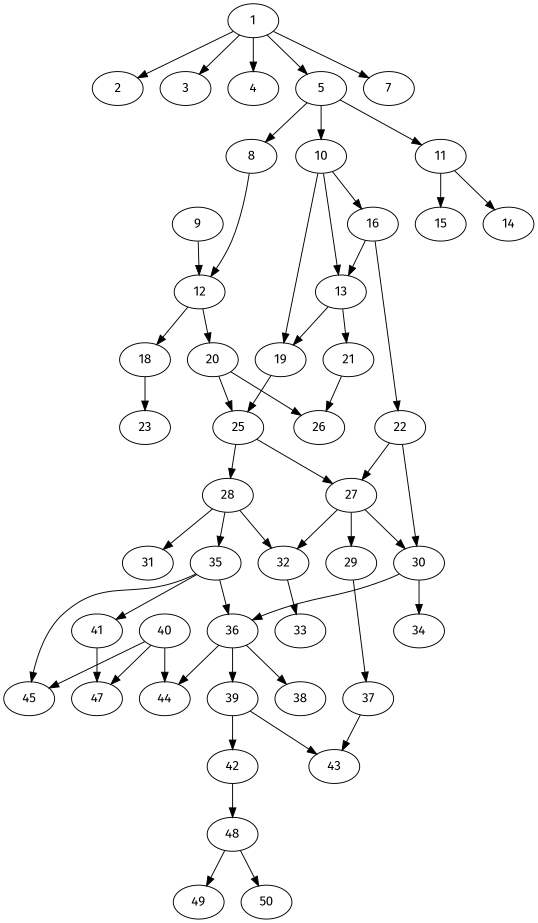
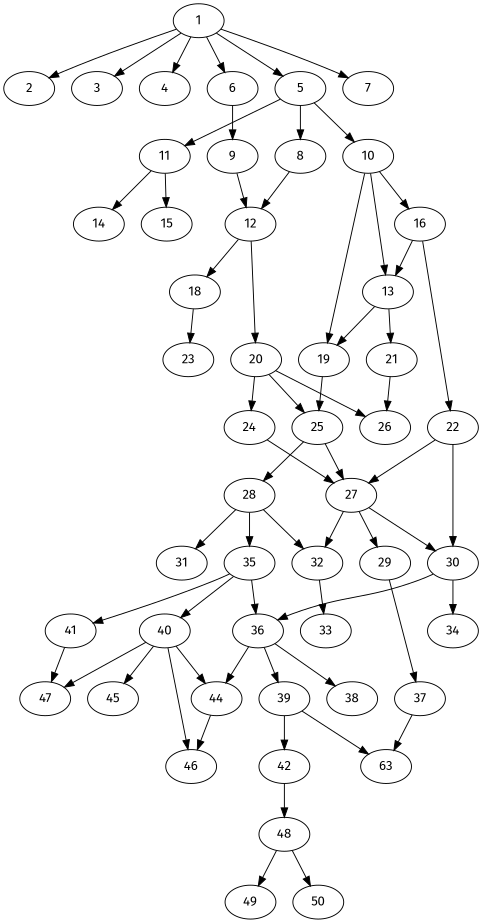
  digraph {
    fontname="Fira Sans"
    node [alpha=0.16 fontname="Fira Sans"]
    edge [fontname="Fira Sans"]
    2
    1 [alpha=0.03]
    3
    4 [alpha=0.15]
    5
+   6 [alpha=0.03]
    7 [alpha=0.06]
    8 [alpha=0.19]
    10
    11 [alpha=0.07]
    9 [alpha=0.10]
    12 [alpha=0.05]
    13 [alpha=0.00]
    16 [alpha=0.14]
    19 [alpha=0.19]
    14 [alpha=0.17]
    15 [alpha=0.06]
    18 [alpha=0.15]
    20 [alpha=0.02]
    21 [alpha=0.12]
    22 [alpha=0.13]
    25 [alpha=0.12]
    23 [alpha=0.04]
+   24 [alpha=0.20]
    26 [alpha=0.15]
    27 [alpha=0.02]
    30 [alpha=0.18]
    28 [alpha=0.18]
    29 [alpha=0.03]
    32 [alpha=0.11]
    34 [alpha=0.07]
    36 [alpha=0.04]
    31 [alpha=0.20]
    35
    37 [alpha=0.14]
    33 [alpha=0.15]
    38 [alpha=0.10]
    39 [alpha=0.19]
    44 [alpha=0.03]
    40 [alpha=0.18]
    41 [alpha=0.10]
-   43 [alpha=0.08]
+   43 [alpha=0.08 label=63]
    45 [alpha=0.17]
+   46 [alpha=0.00]
    47 [alpha=0.19]
    42 [alpha=0.03]
    48 [alpha=0.07]
    49 [alpha=0.04]
    50 [alpha=0.18]
    1 -> 2
    1 -> 3
    1 -> 4
    1 -> 5
+   1 -> 6
    1 -> 7
    5 -> 8
    5 -> 10
    5 -> 11
+   6 -> 9
    8 -> 12
    10 -> 13
    10 -> 16
    10 -> 19
    11 -> 14
    11 -> 15
    9 -> 12
    12 -> 18
    12 -> 20
    13 -> 19
    13 -> 21
    16 -> 13
    16 -> 22
    19 -> 25
    18 -> 23
    20 -> 25
+   20 -> 24
    20 -> 26
    21 -> 26
    22 -> 27
    22 -> 30
    25 -> 27
    25 -> 28
+   24 -> 27
    27 -> 30
    27 -> 29
    27 -> 32
    30 -> 34
    30 -> 36
    28 -> 32
    28 -> 31
    28 -> 35
    29 -> 37
    32 -> 33
    36 -> 38
    36 -> 39
    36 -> 44
    35 -> 36
-   35 -> 45
+   35 -> 40
    35 -> 41
    37 -> 43
    39 -> 43
    39 -> 42
+   44 -> 46
    40 -> 44
    40 -> 45
+   40 -> 46
    40 -> 47
    41 -> 47
    42 -> 48
    48 -> 49
    48 -> 50
  }
